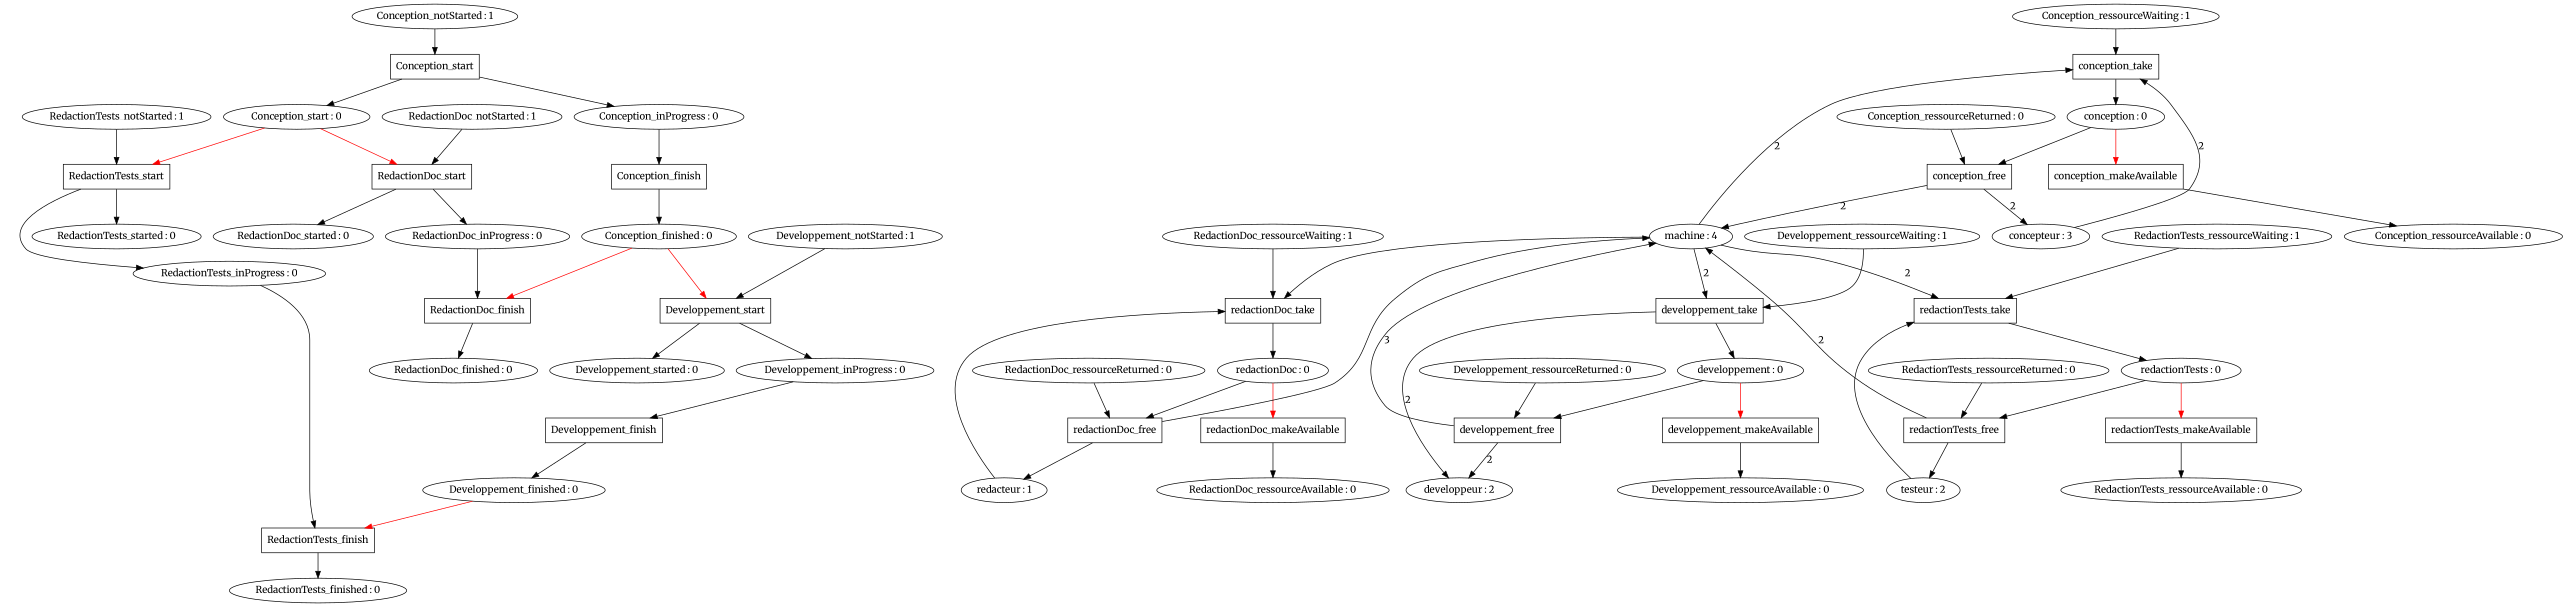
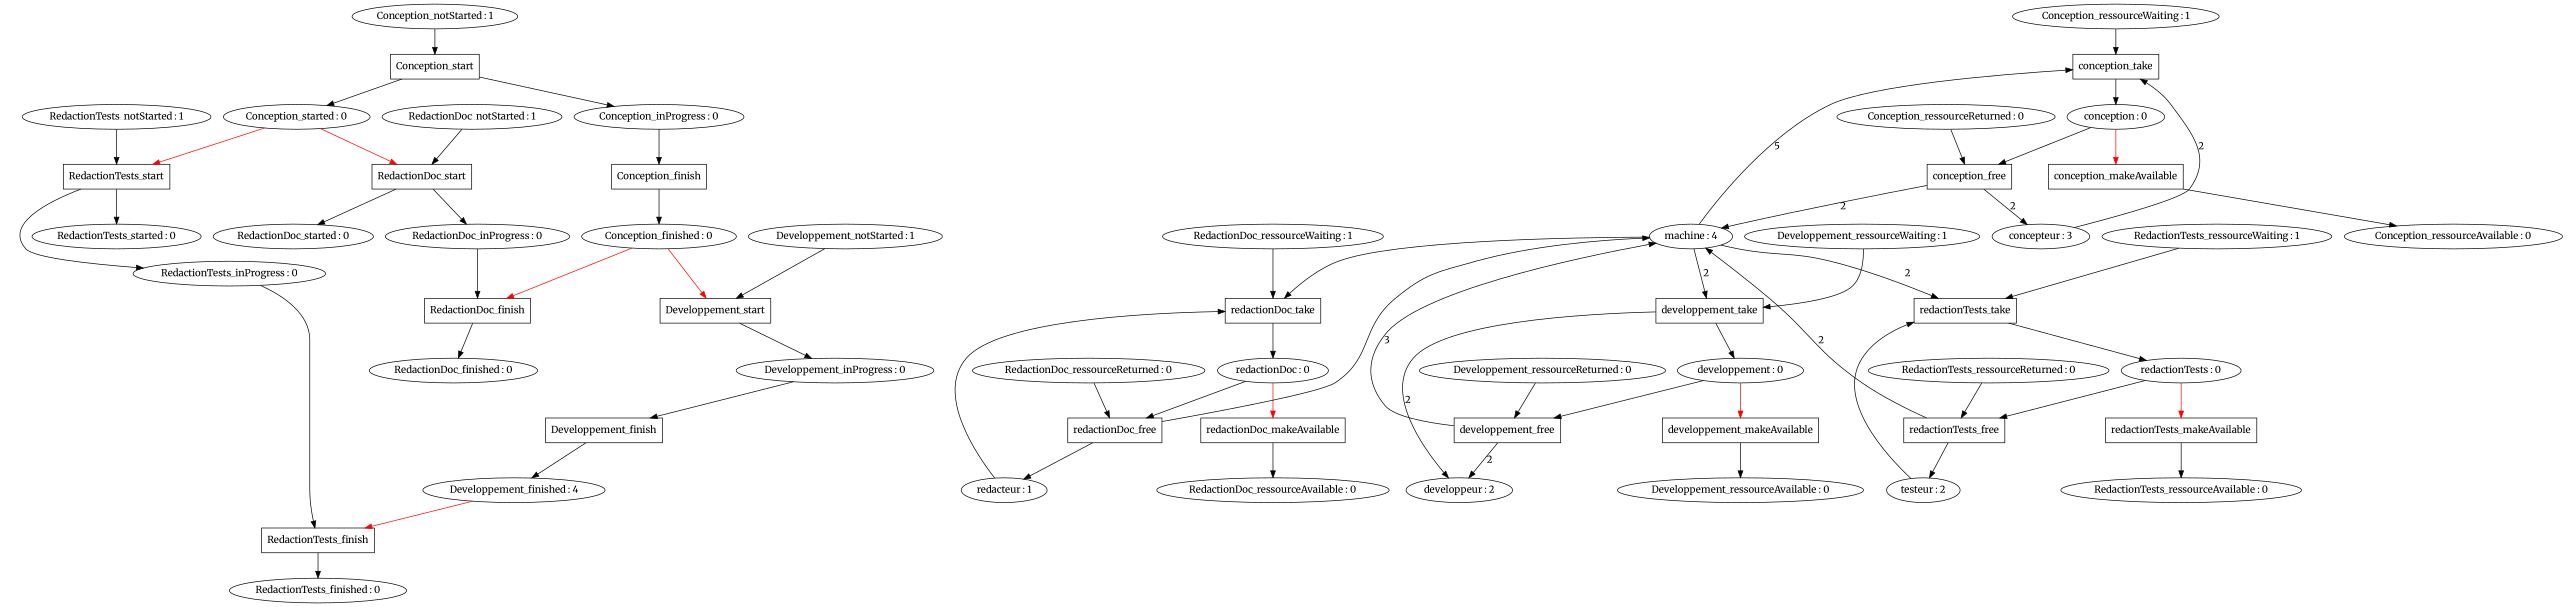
  digraph {
    fontname=Merriweather
    node [fontname=Merriweather]
    edge [fontname=Merriweather color=black]
    Conception_start [shape=box]
-   n2 [label="Conception_start : 0"]
+   n2 [label="Conception_started : 0"]
    n3 [label="Conception_inProgress : 0"]
    RedactionDoc_start [shape=box]
    RedactionTests_start [shape=box]
    Conception_finish [shape=box]
    n7 [label="Conception_finished : 0"]
    RedactionDoc_finish [shape=box]
    Developpement_start [shape=box]
    n10 [label="RedactionDoc_started : 0"]
    n11 [label="RedactionDoc_inProgress : 0"]
    n12 [label="RedactionDoc_finished : 0"]
-   n13 [label="Developpement_started : 0"]
    n14 [label="Developpement_inProgress : 0"]
    Developpement_finish [shape=box]
-   n16 [label="Developpement_finished : 0"]
+   n16 [label="Developpement_finished : 4"]
    RedactionTests_finish [shape=box]
    n18 [label="RedactionTests_started : 0"]
    n19 [label="RedactionTests_inProgress : 0"]
    n20 [label="RedactionTests_finished : 0"]
    conception_take [shape=box]
    n22 [label="conception : 0"]
    conception_free [shape=box]
    conception_makeAvailable [shape=box]
    n25 [label="concepteur : 3"]
    n26 [label="machine : 4"]
    redactionDoc_take [shape=box]
    developpement_take [shape=box]
    redactionTests_take [shape=box]
    n30 [label="Conception_ressourceAvailable : 0"]
    n31 [label="redactionDoc : 0"]
    redactionDoc_free [shape=box]
    redactionDoc_makeAvailable [shape=box]
    n34 [label="redacteur : 1"]
    n35 [label="RedactionDoc_ressourceAvailable : 0"]
    n36 [label="developpement : 0"]
    n37 [label="developpeur : 2"]
    developpement_free [shape=box]
    developpement_makeAvailable [shape=box]
    n40 [label="Developpement_ressourceAvailable : 0"]
    n41 [label="redactionTests : 0"]
    redactionTests_free [shape=box]
    redactionTests_makeAvailable [shape=box]
    n44 [label="testeur : 2"]
    n45 [label="RedactionTests_ressourceAvailable : 0"]
    n46 [label="Conception_notStarted : 1"]
    n47 [label="Conception_ressourceWaiting : 1"]
    n48 [label="Conception_ressourceReturned : 0"]
    n49 [label="RedactionDoc_notStarted : 1"]
    n50 [label="RedactionDoc_ressourceWaiting : 1"]
    n51 [label="RedactionDoc_ressourceReturned : 0"]
    n52 [label="Developpement_notStarted : 1"]
    n53 [label="Developpement_ressourceWaiting : 1"]
    n54 [label="Developpement_ressourceReturned : 0"]
    n55 [label="RedactionTests_notStarted : 1"]
    n56 [label="RedactionTests_ressourceWaiting : 1"]
    n57 [label="RedactionTests_ressourceReturned : 0"]
    Conception_start -> n2 [color=""]
    Conception_start -> n3 [color=""]
    n2 -> RedactionDoc_start [color=red]
    n2 -> RedactionTests_start [color=red]
    n3 -> Conception_finish [color=""]
    RedactionDoc_start -> n10 [color=""]
    RedactionDoc_start -> n11 [color=""]
    RedactionTests_start -> n18 [color=""]
    RedactionTests_start -> n19 [color=""]
    Conception_finish -> n7 [color=""]
    n7 -> RedactionDoc_finish [color=red]
    n7 -> Developpement_start [color=red]
    RedactionDoc_finish -> n12 [color=""]
-   Developpement_start -> n13 [color=""]
    Developpement_start -> n14 [color=""]
    n11 -> RedactionDoc_finish [color=""]
    n14 -> Developpement_finish [color=""]
    Developpement_finish -> n16 [color=""]
    n16 -> RedactionTests_finish [color=red]
    RedactionTests_finish -> n20 [color=""]
    n19 -> RedactionTests_finish [color=""]
    conception_take -> n22
    n22 -> conception_free
    n22 -> conception_makeAvailable [color=red]
    conception_free -> n25 [label=2]
    conception_free -> n26 [label=2]
    conception_makeAvailable -> n30
    n25 -> conception_take [label=2]
-   n26 -> conception_take [label=2]
+   n26 -> conception_take [label=5]
    n26 -> redactionDoc_take
    n26 -> developpement_take [label=2]
    n26 -> redactionTests_take [label=2]
    redactionDoc_take -> n31
    developpement_take -> n36
    developpement_take -> n37 [label=2]
    redactionTests_take -> n41
    n31 -> redactionDoc_free
    n31 -> redactionDoc_makeAvailable [color=red]
    redactionDoc_free -> n26
    redactionDoc_free -> n34
    redactionDoc_makeAvailable -> n35
    n34 -> redactionDoc_take
    n36 -> developpement_free
    n36 -> developpement_makeAvailable [color=red]
    developpement_free -> n26 [label=3]
    developpement_free -> n37 [label=2]
    developpement_makeAvailable -> n40
    n41 -> redactionTests_free
    n41 -> redactionTests_makeAvailable [color=red]
    redactionTests_free -> n26 [label=2]
    redactionTests_free -> n44
    redactionTests_makeAvailable -> n45
    n44 -> redactionTests_take
    n46 -> Conception_start [color=""]
    n47 -> conception_take
    n48 -> conception_free
    n49 -> RedactionDoc_start [color=""]
    n50 -> redactionDoc_take
    n51 -> redactionDoc_free
    n52 -> Developpement_start [color=""]
    n53 -> developpement_take
    n54 -> developpement_free
    n55 -> RedactionTests_start [color=""]
    n56 -> redactionTests_take
    n57 -> redactionTests_free
  }
